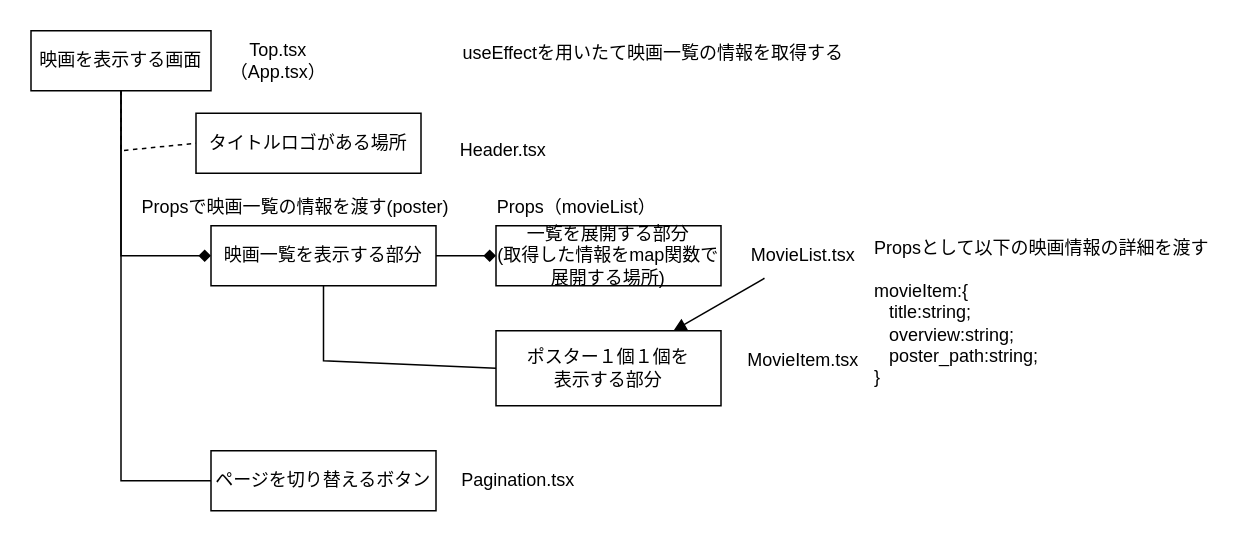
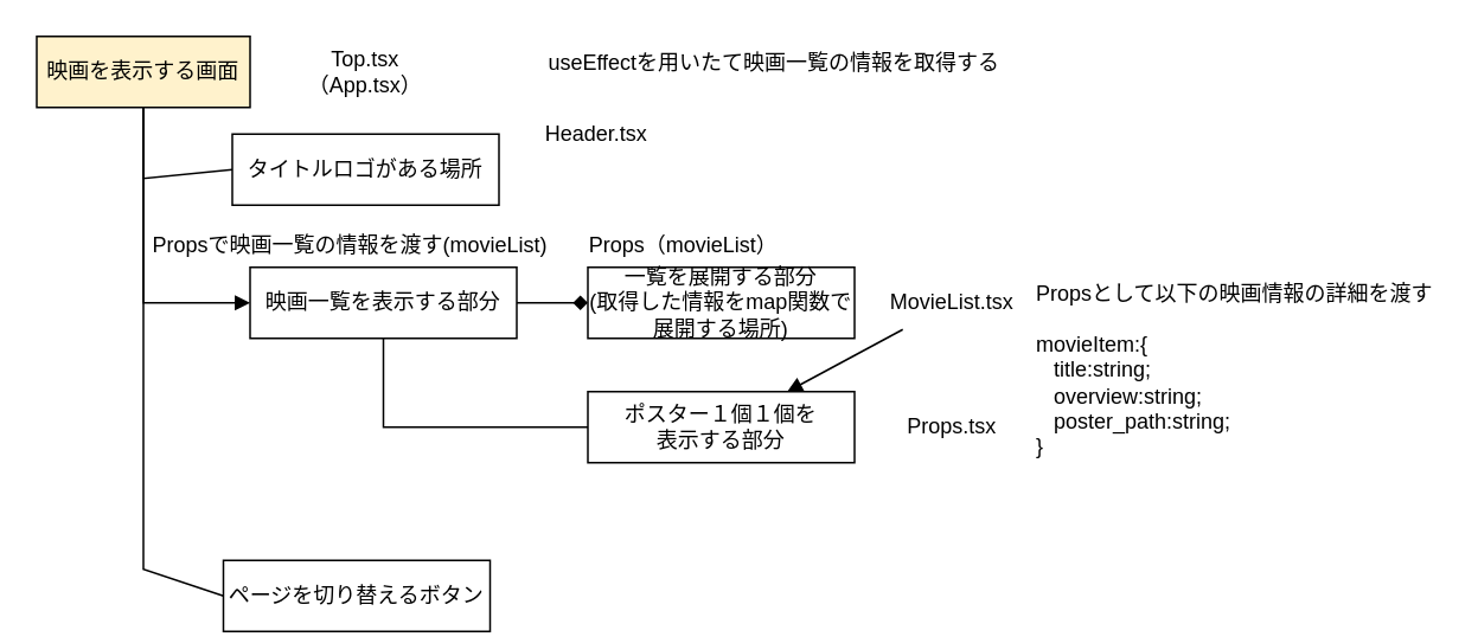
  <mxCell id="0" />
  <mxCell id="1" parent="0" />
- <mxCell id="2" style="edgeStyle=none;html=1;exitX=0.5;exitY=1;exitDx=0;exitDy=0;entryX=0;entryY=0.5;entryDx=0;entryDy=0;endArrow=none;endFill=0;rounded=0;dashed=1;" parent="1" source="3" target="4" edge="1"><mxGeometry relative="1" as="geometry"><Array as="points"><mxPoint x="80" y="100" /></Array></mxGeometry></mxCell>
- <mxCell id="3" value="映画を表示する画面" style="rounded=0;whiteSpace=wrap;html=1;" parent="1" vertex="1"><mxGeometry x="20" y="20" width="120" height="40" as="geometry" /></mxCell>
+ <mxCell id="2" style="edgeStyle=none;html=1;exitX=0.5;exitY=1;exitDx=0;exitDy=0;entryX=0;entryY=0.5;entryDx=0;entryDy=0;endArrow=none;endFill=0;rounded=0;" parent="1" source="3" target="4" edge="1"><mxGeometry relative="1" as="geometry"><Array as="points"><mxPoint x="80" y="100" /></Array></mxGeometry></mxCell>
+ <mxCell id="3" value="映画を表示する画面" style="rounded=0;whiteSpace=wrap;html=1;fillColor=#fff2cc;" parent="1" vertex="1"><mxGeometry x="20" y="20" width="120" height="40" as="geometry" /></mxCell>
  <mxCell id="4" value="タイトルロゴがある場所" style="rounded=0;whiteSpace=wrap;html=1;" parent="1" vertex="1"><mxGeometry x="130" y="75" width="150" height="40" as="geometry" /></mxCell>
  <mxCell id="5" value="映画一覧を表示する部分" style="rounded=0;whiteSpace=wrap;html=1;" parent="1" vertex="1"><mxGeometry x="140" y="150" width="150" height="40" as="geometry" /></mxCell>
- <mxCell id="6" value="ページを切り替えるボタン" style="rounded=0;whiteSpace=wrap;html=1;" parent="1" vertex="1"><mxGeometry x="140" y="300" width="150" height="40" as="geometry" /></mxCell>
- <mxCell id="7" style="edgeStyle=none;html=1;exitX=0.5;exitY=1;exitDx=0;exitDy=0;entryX=0;entryY=0.5;entryDx=0;entryDy=0;endArrow=diamond;endFill=1;rounded=0;" parent="1" source="3" target="5" edge="1"><mxGeometry relative="1" as="geometry"><mxPoint x="90" y="70" as="sourcePoint" /><mxPoint x="150" y="110" as="targetPoint" /><Array as="points"><mxPoint x="80" y="170" /></Array></mxGeometry></mxCell>
+ <mxCell id="6" value="ページを切り替えるボタン" style="rounded=0;whiteSpace=wrap;html=1;" parent="1" vertex="1"><mxGeometry x="125" y="315" width="150" height="40" as="geometry" /></mxCell>
+ <mxCell id="7" style="edgeStyle=none;html=1;exitX=0.5;exitY=1;exitDx=0;exitDy=0;entryX=0;entryY=0.5;entryDx=0;entryDy=0;endArrow=block;endFill=1;rounded=0;" parent="1" source="3" target="5" edge="1"><mxGeometry relative="1" as="geometry"><mxPoint x="90" y="70" as="sourcePoint" /><mxPoint x="150" y="110" as="targetPoint" /><Array as="points"><mxPoint x="80" y="170" /></Array></mxGeometry></mxCell>
  <mxCell id="8" style="edgeStyle=none;html=1;entryX=0;entryY=0.5;entryDx=0;entryDy=0;endArrow=none;endFill=0;rounded=0;" parent="1" target="6" edge="1"><mxGeometry relative="1" as="geometry"><mxPoint x="80" y="60" as="sourcePoint" /><mxPoint x="150" y="180" as="targetPoint" /><Array as="points"><mxPoint x="80" y="320" /></Array></mxGeometry></mxCell>
- <mxCell id="9" value="Header.tsx" style="text;html=1;strokeColor=none;fillColor=none;align=center;verticalAlign=middle;whiteSpace=wrap;rounded=0;" parent="1" vertex="1"><mxGeometry x="290" y="85" width="90" height="30" as="geometry" /></mxCell>
+ <mxCell id="9" value="Header.tsx" style="text;html=1;strokeColor=none;fillColor=none;align=center;verticalAlign=middle;whiteSpace=wrap;rounded=0;" parent="1" vertex="1"><mxGeometry x="290" y="60" width="90" height="30" as="geometry" /></mxCell>
  <mxCell id="10" value="一覧を展開する部分&lt;br&gt;(取得した情報をmap関数で展開する場所)" style="rounded=0;whiteSpace=wrap;html=1;" parent="1" vertex="1"><mxGeometry x="330" y="150" width="150" height="40" as="geometry" /></mxCell>
- <mxCell id="11" value="ポスター１個１個を&lt;br&gt;表示する部分" style="rounded=0;whiteSpace=wrap;html=1;" parent="1" vertex="1"><mxGeometry x="330" y="220" width="150" height="50" as="geometry" /></mxCell>
+ <mxCell id="11" value="ポスター１個１個を&lt;br&gt;表示する部分" style="rounded=0;whiteSpace=wrap;html=1;" parent="1" vertex="1"><mxGeometry x="330" y="220" width="150" height="40" as="geometry" /></mxCell>
  <mxCell id="12" value="" style="edgeStyle=none;rounded=0;html=1;endArrow=block;endFill=1;" parent="1" source="13" target="11" edge="1"><mxGeometry relative="1" as="geometry" /></mxCell>
  <mxCell id="13" value="MovieList.tsx" style="text;html=1;strokeColor=none;fillColor=none;align=center;verticalAlign=middle;whiteSpace=wrap;rounded=0;" parent="1" vertex="1"><mxGeometry x="490" y="155" width="90" height="30" as="geometry" /></mxCell>
- <mxCell id="14" value="MovieItem.tsx" style="text;html=1;strokeColor=none;fillColor=none;align=center;verticalAlign=middle;whiteSpace=wrap;rounded=0;" parent="1" vertex="1"><mxGeometry x="490" y="225" width="90" height="30" as="geometry" /></mxCell>
+ <mxCell id="14" value="Props.tsx" style="text;html=1;strokeColor=none;fillColor=none;align=center;verticalAlign=middle;whiteSpace=wrap;rounded=0;" parent="1" vertex="1"><mxGeometry x="490" y="225" width="90" height="30" as="geometry" /></mxCell>
  <mxCell id="15" style="edgeStyle=none;html=1;exitX=0.5;exitY=1;exitDx=0;exitDy=0;entryX=0;entryY=0.5;entryDx=0;entryDy=0;endArrow=none;endFill=0;rounded=0;" parent="1" source="5" target="11" edge="1"><mxGeometry relative="1" as="geometry"><mxPoint x="90" y="70" as="sourcePoint" /><mxPoint x="150" y="180" as="targetPoint" /><Array as="points"><mxPoint x="215" y="240" /></Array></mxGeometry></mxCell>
  <mxCell id="16" style="edgeStyle=none;html=1;exitX=1;exitY=0.5;exitDx=0;exitDy=0;entryX=0;entryY=0.5;entryDx=0;entryDy=0;endArrow=diamond;endFill=1;rounded=0;" parent="1" source="5" target="10" edge="1"><mxGeometry relative="1" as="geometry"><mxPoint x="225" y="200" as="sourcePoint" /><mxPoint x="340" y="250" as="targetPoint" /><Array as="points" /></mxGeometry></mxCell>
- <mxCell id="17" value="Pagination.tsx" style="text;html=1;strokeColor=none;fillColor=none;align=center;verticalAlign=middle;whiteSpace=wrap;rounded=0;" parent="1" vertex="1"><mxGeometry x="300" y="305" width="90" height="30" as="geometry" /></mxCell>
- <mxCell id="18" value="Top.tsx（App.tsx）" style="text;html=1;strokeColor=none;fillColor=none;align=center;verticalAlign=middle;whiteSpace=wrap;rounded=0;" parent="1" vertex="1"><mxGeometry x="140" y="25" width="90" height="30" as="geometry" /></mxCell>
+ <mxCell id="18" value="Top.tsx（App.tsx）" style="text;html=1;strokeColor=none;fillColor=none;align=center;verticalAlign=middle;whiteSpace=wrap;rounded=0;" parent="1" vertex="1"><mxGeometry x="160" y="25" width="90" height="30" as="geometry" /></mxCell>
  <mxCell id="19" value="Propsとして以下の映画情報の詳細を渡す&lt;br&gt;&lt;br&gt;&lt;div style=&quot;text-align: left&quot;&gt;&lt;span&gt;movieItem:{&lt;/span&gt;&lt;/div&gt;&lt;div style=&quot;text-align: left&quot;&gt;&lt;span&gt;&amp;nbsp; &amp;nbsp;title:string;&lt;/span&gt;&lt;/div&gt;&lt;div style=&quot;text-align: left&quot;&gt;&lt;span&gt;&amp;nbsp; &amp;nbsp;overview:string;&lt;/span&gt;&lt;/div&gt;&lt;div style=&quot;text-align: left&quot;&gt;&lt;span&gt;&amp;nbsp; &amp;nbsp;poster_path:string;&lt;/span&gt;&lt;/div&gt;&lt;div style=&quot;text-align: left&quot;&gt;&lt;span&gt;}&lt;/span&gt;&lt;/div&gt;" style="text;html=1;strokeColor=none;fillColor=none;align=center;verticalAlign=middle;whiteSpace=wrap;rounded=0;" parent="1" vertex="1"><mxGeometry x="579" y="150" width="230" height="115" as="geometry" /></mxCell>
- <mxCell id="20" value="Propsで映画一覧の情報を渡す(poster)" style="text;html=1;strokeColor=none;fillColor=none;align=center;verticalAlign=middle;whiteSpace=wrap;rounded=0;" parent="1" vertex="1"><mxGeometry x="80" y="123" width="233" height="30" as="geometry" /></mxCell>
+ <mxCell id="20" value="Propsで映画一覧の情報を渡す(movieList)" style="text;html=1;strokeColor=none;fillColor=none;align=center;verticalAlign=middle;whiteSpace=wrap;rounded=0;" parent="1" vertex="1"><mxGeometry x="80" y="123" width="233" height="30" as="geometry" /></mxCell>
  <mxCell id="21" value="useEffectを用いたて映画一覧の情報を取得する" style="text;html=1;strokeColor=none;fillColor=none;align=center;verticalAlign=middle;whiteSpace=wrap;rounded=0;" parent="1" vertex="1"><mxGeometry x="300" y="20" width="270" height="30" as="geometry" /></mxCell>
  <mxCell id="22" value="Props（movieList）" style="text;html=1;strokeColor=none;fillColor=none;align=center;verticalAlign=middle;whiteSpace=wrap;rounded=0;" parent="1" vertex="1"><mxGeometry x="319" y="123" width="130" height="30" as="geometry" /></mxCell>
